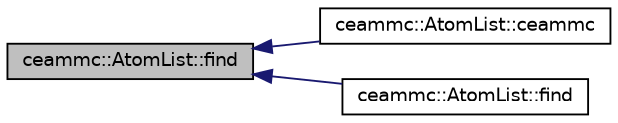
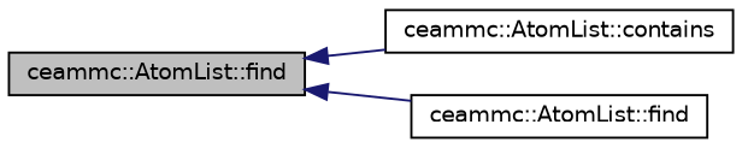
  digraph {
    rankdir=LR
    node [color=black fillcolor=white fontname=Helvetica fontsize=10 shape=record style=filled]
    edge [color=midnightblue dir=back fontname=Helvetica fontsize=10 labelfontname=Helvetica labelfontsize=10 style=solid]
    n1 [fillcolor=grey75 fontcolor=black height=0.2 label="ceammc::AtomList::find" width=0.4]
-   n2 [height=0.2 label="ceammc::AtomList::ceammc" width=0.4]
+   n2 [height=0.2 label="ceammc::AtomList::contains" width=0.4]
    n3 [height=0.2 label="ceammc::AtomList::find" width=0.4]
    n1 -> n2
    n1 -> n3
  }
